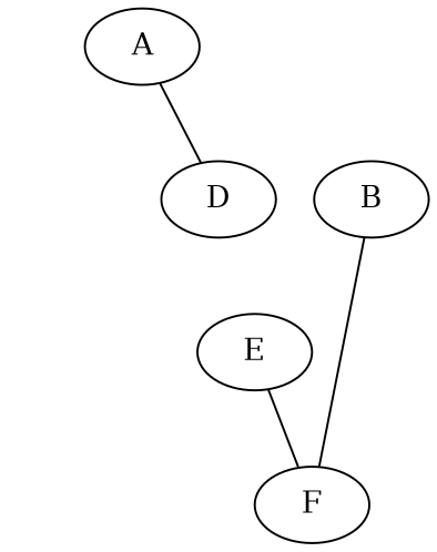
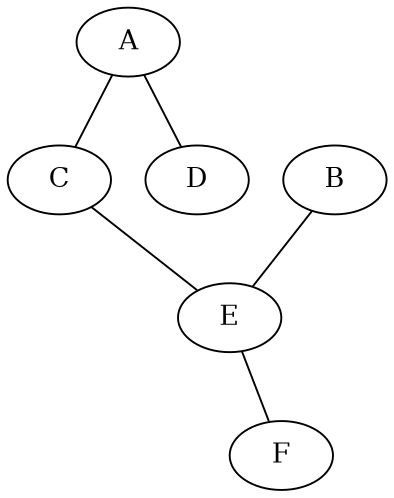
  graph {
    A
+   C
    D
    B
    E
    F
+   A -- C
    A -- D
-   B -- F
+   C -- E
+   B -- E
    E -- F
  }
